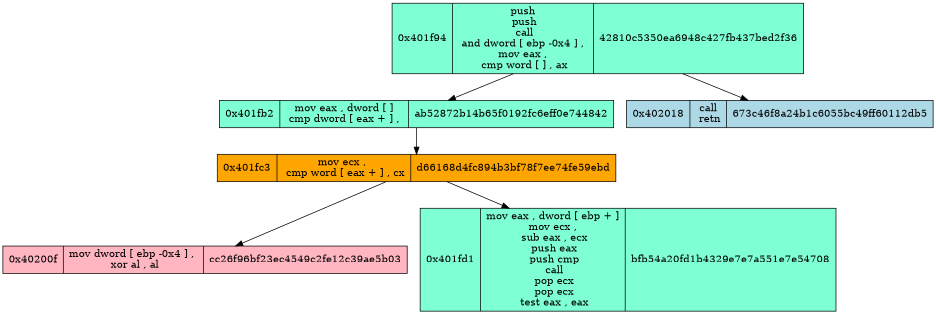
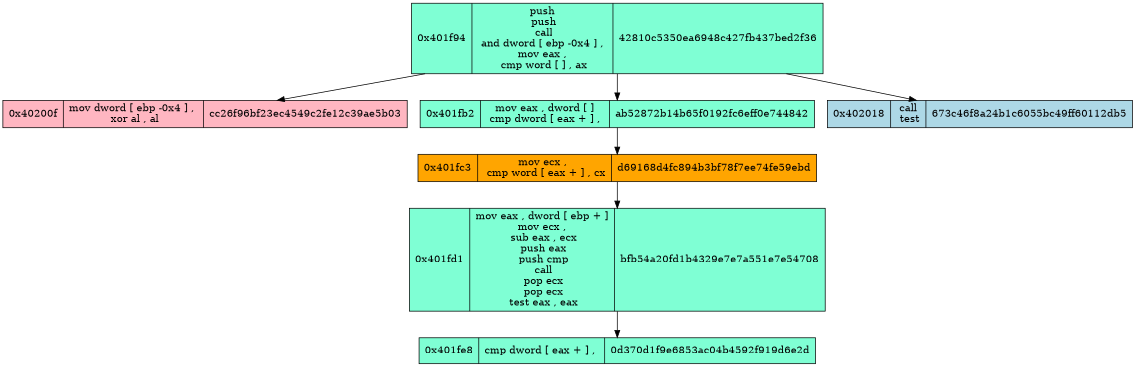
  digraph {
    node [fillcolor=aquamarine shape=record style=filled]
    n1 [label="0x401f94|  push\n push\n call\n and dword  [ ebp -0x4 ] , \n mov eax , \n cmp word  [ ] ,  ax\n| 42810c5350ea6948c427fb437bed2f36"]
    n2 [fillcolor=lightpink label="0x40200f|  mov dword  [ ebp -0x4 ] , \n xor al ,  al\n| cc26f96bf23ec4549c2fe12c39ae5b03"]
    n3 [label="0x401fb2|  mov eax ,  dword  [ ]\n cmp dword  [ eax + ] , \n| ab52872b14b65f0192fc6eff0e744842"]
-   n4 [fillcolor=lightblue label="0x402018|  call\n retn\n| 673c46f8a24b1c6055bc49ff60112db5"]
-   n5 [fillcolor=orange label="0x401fc3|  mov ecx , \n cmp word  [ eax + ] ,  cx\n| d66168d4fc894b3bf78f7ee74fe59ebd"]
+   n4 [fillcolor=lightblue label="0x402018|  call\n test\n| 673c46f8a24b1c6055bc49ff60112db5"]
+   n5 [fillcolor=orange label="0x401fc3|  mov ecx , \n cmp word  [ eax + ] ,  cx\n| d69168d4fc894b3bf78f7ee74fe59ebd"]
    n6 [label="0x401fd1|  mov eax ,  dword  [ ebp + ]\n mov ecx , \n sub eax ,  ecx\n push eax\n push cmp\n call\n pop ecx\n pop ecx\n test eax ,  eax\n| bfb54a20fd1b4329e7e7a551e7e54708"]
-   n5 -> n2
+   n7 [label="0x401fe8|  cmp dword  [ eax + ] , \n| 0d370d1f9e6853ac04b4592f919d6e2d"]
+   n1 -> n2
    n1 -> n3
    n1 -> n4
    n3 -> n5
    n5 -> n6
+   n6 -> n7
  }
